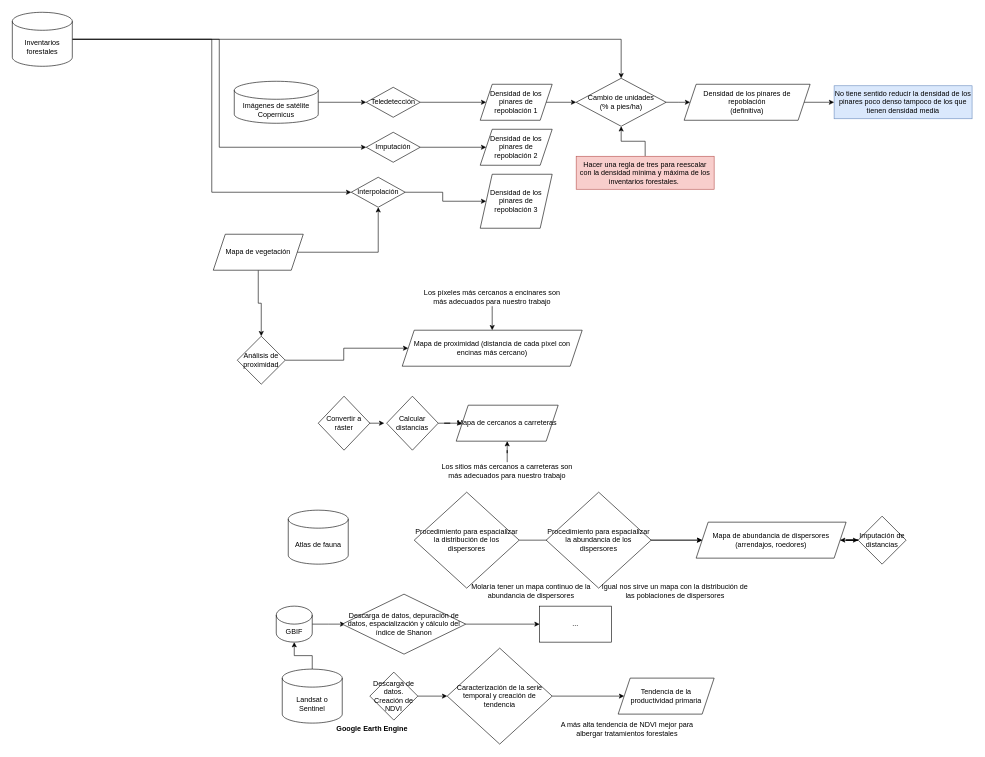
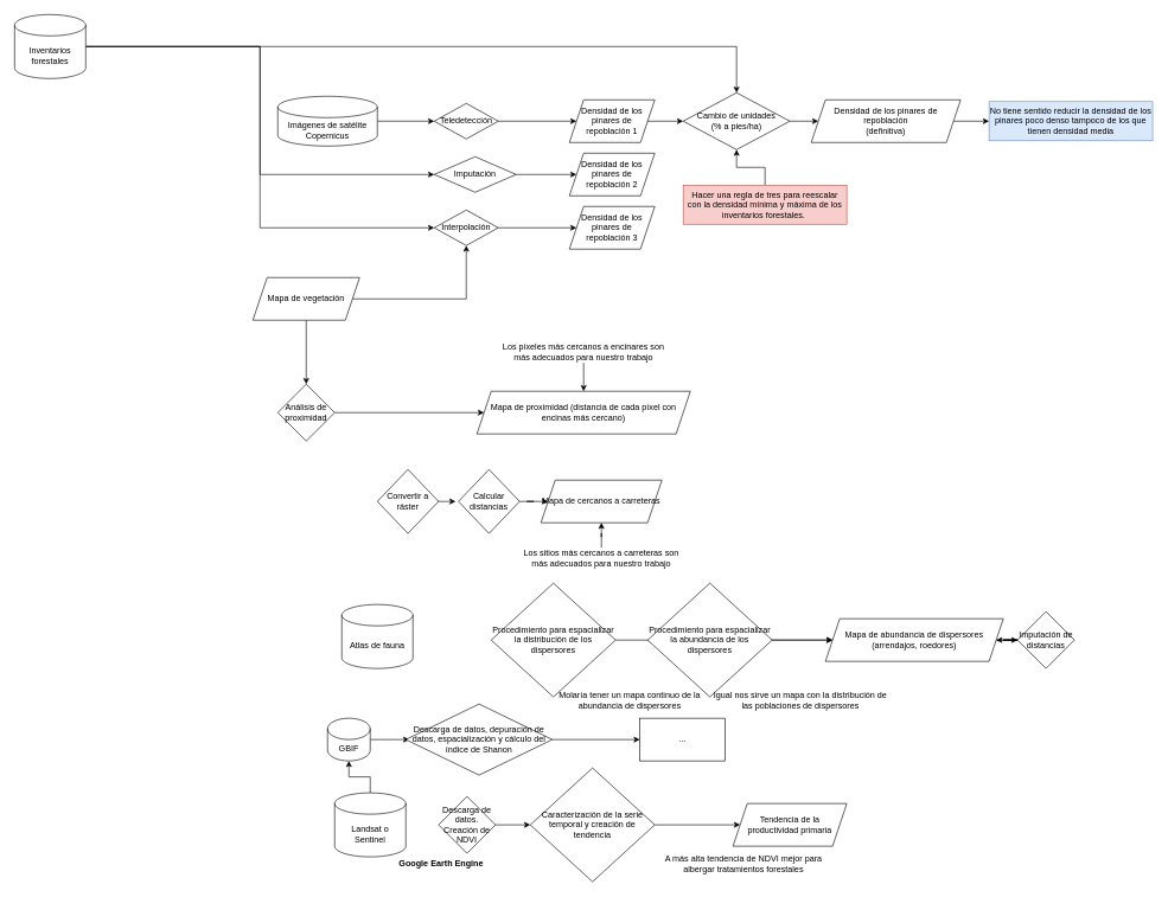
  <mxCell id="0" />
  <mxCell id="1" parent="0" />
  <mxCell id="2" style="edgeStyle=orthogonalEdgeStyle;rounded=0;orthogonalLoop=1;jettySize=auto;html=1;entryX=0;entryY=0.5;entryDx=0;entryDy=0;" parent="1" source="5" target="12" edge="1"><mxGeometry relative="1" as="geometry" /></mxCell>
  <mxCell id="3" style="edgeStyle=orthogonalEdgeStyle;rounded=0;orthogonalLoop=1;jettySize=auto;html=1;entryX=0;entryY=0.5;entryDx=0;entryDy=0;" parent="1" source="5" target="14" edge="1"><mxGeometry relative="1" as="geometry" /></mxCell>
  <mxCell id="4" style="edgeStyle=orthogonalEdgeStyle;rounded=0;orthogonalLoop=1;jettySize=auto;html=1;" parent="1" source="5" target="60" edge="1"><mxGeometry relative="1" as="geometry" /></mxCell>
  <mxCell id="5" value="Inventarios forestales" style="shape=cylinder3;whiteSpace=wrap;html=1;boundedLbl=1;backgroundOutline=1;size=15;" parent="1" vertex="1"><mxGeometry x="20" y="20" width="100" height="90" as="geometry" /></mxCell>
  <mxCell id="6" style="edgeStyle=orthogonalEdgeStyle;rounded=0;orthogonalLoop=1;jettySize=auto;html=1;entryX=0.5;entryY=1;entryDx=0;entryDy=0;" parent="1" source="8" target="14" edge="1"><mxGeometry relative="1" as="geometry" /></mxCell>
  <mxCell id="7" style="edgeStyle=orthogonalEdgeStyle;rounded=0;orthogonalLoop=1;jettySize=auto;html=1;entryX=0.5;entryY=0;entryDx=0;entryDy=0;" parent="1" source="8" target="10" edge="1"><mxGeometry relative="1" as="geometry" /></mxCell>
  <mxCell id="8" value="Mapa de vegetación" style="shape=parallelogram;perimeter=parallelogramPerimeter;whiteSpace=wrap;html=1;fixedSize=1;" parent="1" vertex="1"><mxGeometry x="355" y="390" width="150" height="60" as="geometry" /></mxCell>
  <mxCell id="9" style="edgeStyle=orthogonalEdgeStyle;rounded=0;orthogonalLoop=1;jettySize=auto;html=1;" parent="1" source="10" target="18" edge="1"><mxGeometry relative="1" as="geometry" /></mxCell>
- <mxCell id="10" value="Análisis de proximidad" style="rhombus;whiteSpace=wrap;html=1;" parent="1" vertex="1"><mxGeometry x="395" y="560" width="80" height="80" as="geometry" /></mxCell>
+ <mxCell id="10" value="Análisis de proximidad" style="rhombus;whiteSpace=wrap;html=1;" parent="1" vertex="1"><mxGeometry x="390" y="540" width="80" height="80" as="geometry" /></mxCell>
  <mxCell id="11" style="edgeStyle=orthogonalEdgeStyle;rounded=0;orthogonalLoop=1;jettySize=auto;html=1;entryX=0;entryY=0.5;entryDx=0;entryDy=0;" parent="1" source="12" target="15" edge="1"><mxGeometry relative="1" as="geometry" /></mxCell>
- <mxCell id="12" value="Imputación" style="rhombus;whiteSpace=wrap;html=1;" parent="1" vertex="1"><mxGeometry x="610" y="220" width="90" height="50" as="geometry" /></mxCell>
+ <mxCell id="12" value="Imputación" style="rhombus;whiteSpace=wrap;html=1;" parent="1" vertex="1"><mxGeometry x="610" y="220" width="115" height="50" as="geometry" /></mxCell>
  <mxCell id="13" style="edgeStyle=orthogonalEdgeStyle;rounded=0;orthogonalLoop=1;jettySize=auto;html=1;entryX=0;entryY=0.5;entryDx=0;entryDy=0;" parent="1" source="14" target="17" edge="1"><mxGeometry relative="1" as="geometry" /></mxCell>
- <mxCell id="14" value="Interpolación" style="rhombus;whiteSpace=wrap;html=1;" parent="1" vertex="1"><mxGeometry x="585" y="295" width="90" height="50" as="geometry" /></mxCell>
+ <mxCell id="14" value="Interpolación" style="rhombus;whiteSpace=wrap;html=1;" parent="1" vertex="1"><mxGeometry x="610" y="295" width="90" height="50" as="geometry" /></mxCell>
  <mxCell id="15" value="Densidad de los pinares de repoblación 2" style="shape=parallelogram;perimeter=parallelogramPerimeter;whiteSpace=wrap;html=1;fixedSize=1;" parent="1" vertex="1"><mxGeometry x="800" y="215" width="120" height="60" as="geometry" /></mxCell>
  <mxCell id="16" value="No tiene sentido reducir la densidad de los pinares poco denso tampoco de los que tienen densidad media" style="text;html=1;strokeColor=#6c8ebf;fillColor=#dae8fc;align=center;verticalAlign=middle;whiteSpace=wrap;rounded=0;" parent="1" vertex="1"><mxGeometry x="1390" y="142.5" width="230" height="55" as="geometry" /></mxCell>
- <mxCell id="17" value="Densidad de los pinares de repoblación 3" style="shape=parallelogram;perimeter=parallelogramPerimeter;whiteSpace=wrap;html=1;fixedSize=1;" parent="1" vertex="1"><mxGeometry x="800" y="290" width="120" height="90" as="geometry" /></mxCell>
+ <mxCell id="17" value="Densidad de los pinares de repoblación 3" style="shape=parallelogram;perimeter=parallelogramPerimeter;whiteSpace=wrap;html=1;fixedSize=1;" parent="1" vertex="1"><mxGeometry x="800" y="290" width="120" height="60" as="geometry" /></mxCell>
  <mxCell id="18" value="Mapa de proximidad (distancia de cada píxel con encinas más cercano)" style="shape=parallelogram;perimeter=parallelogramPerimeter;whiteSpace=wrap;html=1;fixedSize=1;" parent="1" vertex="1"><mxGeometry x="670" y="550" width="300" height="60" as="geometry" /></mxCell>
  <mxCell id="19" style="edgeStyle=orthogonalEdgeStyle;rounded=0;orthogonalLoop=1;jettySize=auto;html=1;" parent="1" source="20" target="18" edge="1"><mxGeometry relative="1" as="geometry" /></mxCell>
  <mxCell id="20" value="Los píxeles más cercanos a encinares son más adecuados para nuestro trabajo" style="text;html=1;strokeColor=none;fillColor=none;align=center;verticalAlign=middle;whiteSpace=wrap;rounded=0;" parent="1" vertex="1"><mxGeometry x="705" y="480" width="230" height="30" as="geometry" /></mxCell>
  <mxCell id="21" style="edgeStyle=orthogonalEdgeStyle;rounded=0;orthogonalLoop=1;jettySize=auto;html=1;" parent="1" edge="1"><mxGeometry relative="1" as="geometry"><mxPoint x="640" y="705" as="targetPoint" /><mxPoint x="610" y="705" as="sourcePoint" /></mxGeometry></mxCell>
  <mxCell id="22" style="edgeStyle=orthogonalEdgeStyle;rounded=0;orthogonalLoop=1;jettySize=auto;html=1;" parent="1" source="23" target="24" edge="1"><mxGeometry relative="1" as="geometry" /></mxCell>
  <mxCell id="23" value="Calcular distancias" style="rhombus;whiteSpace=wrap;html=1;" parent="1" vertex="1"><mxGeometry x="644" y="660" width="86" height="90" as="geometry" /></mxCell>
  <mxCell id="24" value="Mapa de cercanos a carreteras" style="shape=parallelogram;perimeter=parallelogramPerimeter;whiteSpace=wrap;html=1;fixedSize=1;" parent="1" vertex="1"><mxGeometry x="760" y="675" width="170" height="60" as="geometry" /></mxCell>
  <mxCell id="25" style="edgeStyle=orthogonalEdgeStyle;rounded=0;orthogonalLoop=1;jettySize=auto;html=1;entryX=0.5;entryY=1;entryDx=0;entryDy=0;" parent="1" source="26" target="24" edge="1"><mxGeometry relative="1" as="geometry" /></mxCell>
  <mxCell id="26" value="Los sitios más cercanos a carreteras son más adecuados para nuestro trabajo" style="text;html=1;strokeColor=none;fillColor=none;align=center;verticalAlign=middle;whiteSpace=wrap;rounded=0;" parent="1" vertex="1"><mxGeometry x="730" y="770" width="230" height="30" as="geometry" /></mxCell>
  <mxCell id="27" value="Convertir a ráster" style="rhombus;whiteSpace=wrap;html=1;" parent="1" vertex="1"><mxGeometry x="530" y="660" width="86" height="90" as="geometry" /></mxCell>
  <mxCell id="28" value="" style="edgeStyle=orthogonalEdgeStyle;rounded=0;orthogonalLoop=1;jettySize=auto;html=1;" parent="1" source="29" target="39" edge="1"><mxGeometry relative="1" as="geometry" /></mxCell>
  <mxCell id="29" value="Mapa de abundancia de dispersores (arrendajos, roedores)" style="shape=parallelogram;perimeter=parallelogramPerimeter;whiteSpace=wrap;html=1;fixedSize=1;" parent="1" vertex="1"><mxGeometry x="1160" y="870" width="250" height="60" as="geometry" /></mxCell>
  <mxCell id="30" style="edgeStyle=orthogonalEdgeStyle;rounded=0;orthogonalLoop=1;jettySize=auto;html=1;" parent="1" source="31" edge="1"><mxGeometry relative="1" as="geometry"><mxPoint x="1170" y="900" as="targetPoint" /></mxGeometry></mxCell>
  <mxCell id="31" value="Procedimiento para espacializar la distribución de los dispersores" style="rhombus;whiteSpace=wrap;html=1;fontSize=12;" parent="1" vertex="1"><mxGeometry x="690" y="820" width="175" height="160" as="geometry" /></mxCell>
  <mxCell id="32" style="edgeStyle=orthogonalEdgeStyle;rounded=0;orthogonalLoop=1;jettySize=auto;html=1;entryX=0;entryY=0.5;entryDx=0;entryDy=0;" parent="1" source="33" target="29" edge="1"><mxGeometry relative="1" as="geometry" /></mxCell>
  <mxCell id="33" value="Procedimiento para espacializar la abundancia de los dispersores" style="rhombus;whiteSpace=wrap;html=1;fontSize=12;" parent="1" vertex="1"><mxGeometry x="910" y="820" width="175" height="160" as="geometry" /></mxCell>
  <mxCell id="34" value="Igual nos sirve un mapa con la distribución de las poblaciones de dispersores" style="text;html=1;strokeColor=none;fillColor=none;align=center;verticalAlign=middle;whiteSpace=wrap;rounded=0;" parent="1" vertex="1"><mxGeometry x="1000" y="970" width="250" height="30" as="geometry" /></mxCell>
  <mxCell id="35" value="Molaría tener un mapa continuo de la abundancia de dispersores" style="text;html=1;strokeColor=none;fillColor=none;align=center;verticalAlign=middle;whiteSpace=wrap;rounded=0;" parent="1" vertex="1"><mxGeometry x="770" y="970" width="230" height="30" as="geometry" /></mxCell>
  <mxCell id="36" value="Atlas de fauna&lt;span style=&quot;white-space: pre;&quot;&gt;&lt;/span&gt;" style="shape=cylinder3;whiteSpace=wrap;html=1;boundedLbl=1;backgroundOutline=1;size=15;" parent="1" vertex="1"><mxGeometry x="480" y="850" width="100" height="90" as="geometry" /></mxCell>
  <mxCell id="37" value="&lt;b&gt;Google Earth Engine&lt;/b&gt;" style="text;html=1;strokeColor=none;fillColor=none;align=center;verticalAlign=middle;whiteSpace=wrap;rounded=0;" parent="1" vertex="1"><mxGeometry x="505" y="1200" width="230" height="30" as="geometry" /></mxCell>
  <mxCell id="38" style="edgeStyle=orthogonalEdgeStyle;rounded=0;orthogonalLoop=1;jettySize=auto;html=1;" parent="1" source="39" target="29" edge="1"><mxGeometry relative="1" as="geometry" /></mxCell>
  <mxCell id="39" value="Imputación de distancias" style="rhombus;whiteSpace=wrap;html=1;" parent="1" vertex="1"><mxGeometry x="1430" y="860" width="80" height="80" as="geometry" /></mxCell>
  <mxCell id="40" value="" style="edgeStyle=orthogonalEdgeStyle;rounded=0;orthogonalLoop=1;jettySize=auto;html=1;" parent="1" source="41" target="49" edge="1"><mxGeometry relative="1" as="geometry" /></mxCell>
  <mxCell id="41" value="Landsat o Sentinel" style="shape=cylinder3;whiteSpace=wrap;html=1;boundedLbl=1;backgroundOutline=1;size=15;" parent="1" vertex="1"><mxGeometry x="470" y="1115" width="100" height="90" as="geometry" /></mxCell>
  <mxCell id="42" style="edgeStyle=orthogonalEdgeStyle;rounded=0;orthogonalLoop=1;jettySize=auto;html=1;entryX=0;entryY=0.5;entryDx=0;entryDy=0;" parent="1" source="43" target="46" edge="1"><mxGeometry relative="1" as="geometry" /></mxCell>
  <mxCell id="43" value="Descarga de datos. Creación de NDVI" style="rhombus;whiteSpace=wrap;html=1;" parent="1" vertex="1"><mxGeometry x="616" y="1120" width="80" height="80" as="geometry" /></mxCell>
  <mxCell id="44" value="A más alta tendencia de NDVI mejor para albergar tratamientos forestales" style="text;html=1;strokeColor=none;fillColor=none;align=center;verticalAlign=middle;whiteSpace=wrap;rounded=0;" parent="1" vertex="1"><mxGeometry x="930" y="1200" width="230" height="30" as="geometry" /></mxCell>
  <mxCell id="45" style="edgeStyle=orthogonalEdgeStyle;rounded=0;orthogonalLoop=1;jettySize=auto;html=1;" parent="1" source="46" target="47" edge="1"><mxGeometry relative="1" as="geometry" /></mxCell>
  <mxCell id="46" value="Caracterización de la serie temporal y creación de tendencia" style="rhombus;whiteSpace=wrap;html=1;fontSize=12;" parent="1" vertex="1"><mxGeometry x="745" y="1080" width="175" height="160" as="geometry" /></mxCell>
  <mxCell id="47" value="Tendencia de la productividad primaria" style="shape=parallelogram;perimeter=parallelogramPerimeter;whiteSpace=wrap;html=1;fixedSize=1;" parent="1" vertex="1"><mxGeometry x="1030" y="1130" width="160" height="60" as="geometry" /></mxCell>
  <mxCell id="48" style="edgeStyle=orthogonalEdgeStyle;rounded=0;orthogonalLoop=1;jettySize=auto;html=1;entryX=0;entryY=0.5;entryDx=0;entryDy=0;" parent="1" source="49" edge="1"><mxGeometry relative="1" as="geometry"><mxPoint x="575" y="1040" as="targetPoint" /></mxGeometry></mxCell>
  <mxCell id="49" value="GBIF" style="shape=cylinder3;whiteSpace=wrap;html=1;boundedLbl=1;backgroundOutline=1;size=15;" parent="1" vertex="1"><mxGeometry x="460" y="1010" width="60" height="60" as="geometry" /></mxCell>
  <mxCell id="50" value="" style="edgeStyle=orthogonalEdgeStyle;rounded=0;orthogonalLoop=1;jettySize=auto;html=1;" parent="1" source="51" target="52" edge="1"><mxGeometry relative="1" as="geometry" /></mxCell>
  <mxCell id="51" value="Descarga de datos, depuración de datos, espacialización y cálculo del índice de Shanon" style="rhombus;whiteSpace=wrap;html=1;" parent="1" vertex="1"><mxGeometry x="570" y="990" width="206" height="100" as="geometry" /></mxCell>
  <mxCell id="52" value="..." style="whiteSpace=wrap;html=1;" parent="1" vertex="1"><mxGeometry x="899" y="1010" width="120" height="60" as="geometry" /></mxCell>
  <mxCell id="53" style="edgeStyle=orthogonalEdgeStyle;rounded=0;orthogonalLoop=1;jettySize=auto;html=1;entryX=0;entryY=0.5;entryDx=0;entryDy=0;" parent="1" source="54" target="56" edge="1"><mxGeometry relative="1" as="geometry" /></mxCell>
  <mxCell id="54" value="Imágenes de satélite Copernicus" style="shape=cylinder3;whiteSpace=wrap;html=1;boundedLbl=1;backgroundOutline=1;size=15;" parent="1" vertex="1"><mxGeometry x="390" y="135" width="140" height="70" as="geometry" /></mxCell>
  <mxCell id="55" style="edgeStyle=orthogonalEdgeStyle;rounded=0;orthogonalLoop=1;jettySize=auto;html=1;entryX=0;entryY=0.5;entryDx=0;entryDy=0;" parent="1" source="56" target="58" edge="1"><mxGeometry relative="1" as="geometry" /></mxCell>
  <mxCell id="56" value="Teledetección" style="rhombus;whiteSpace=wrap;html=1;" parent="1" vertex="1"><mxGeometry x="610" y="145" width="90" height="50" as="geometry" /></mxCell>
  <mxCell id="57" style="edgeStyle=orthogonalEdgeStyle;rounded=0;orthogonalLoop=1;jettySize=auto;html=1;entryX=0;entryY=0.5;entryDx=0;entryDy=0;" parent="1" source="58" target="60" edge="1"><mxGeometry relative="1" as="geometry" /></mxCell>
  <mxCell id="58" value="Densidad de los pinares de repoblación 1" style="shape=parallelogram;perimeter=parallelogramPerimeter;whiteSpace=wrap;html=1;fixedSize=1;" parent="1" vertex="1"><mxGeometry x="800" y="140" width="120" height="60" as="geometry" /></mxCell>
  <mxCell id="59" value="" style="edgeStyle=orthogonalEdgeStyle;rounded=0;orthogonalLoop=1;jettySize=auto;html=1;" parent="1" source="60" edge="1"><mxGeometry relative="1" as="geometry"><mxPoint x="1150" y="170" as="targetPoint" /></mxGeometry></mxCell>
  <mxCell id="60" value="Cambio de unidades&lt;div&gt;(% a pies/ha)&lt;/div&gt;" style="rhombus;whiteSpace=wrap;html=1;" parent="1" vertex="1"><mxGeometry x="960" y="130" width="150" height="80" as="geometry" /></mxCell>
  <mxCell id="61" style="edgeStyle=orthogonalEdgeStyle;rounded=0;orthogonalLoop=1;jettySize=auto;html=1;entryX=0.5;entryY=1;entryDx=0;entryDy=0;" parent="1" source="62" target="60" edge="1"><mxGeometry relative="1" as="geometry" /></mxCell>
  <mxCell id="62" value="Hacer una regla de tres para reescalar con la densidad mínima y máxima de los inventarios forestales.&amp;nbsp;" style="text;html=1;strokeColor=#b85450;fillColor=#f8cecc;align=center;verticalAlign=middle;whiteSpace=wrap;rounded=0;" parent="1" vertex="1"><mxGeometry x="960" y="260" width="230" height="55" as="geometry" /></mxCell>
  <mxCell id="63" style="edgeStyle=orthogonalEdgeStyle;rounded=0;orthogonalLoop=1;jettySize=auto;html=1;entryX=0;entryY=0.5;entryDx=0;entryDy=0;" parent="1" source="64" target="16" edge="1"><mxGeometry relative="1" as="geometry" /></mxCell>
  <mxCell id="64" value="Densidad de los pinares de repoblación&lt;div&gt;(definitiva)&lt;/div&gt;" style="shape=parallelogram;perimeter=parallelogramPerimeter;whiteSpace=wrap;html=1;fixedSize=1;" parent="1" vertex="1"><mxGeometry x="1140" y="140" width="210" height="60" as="geometry" /></mxCell>
